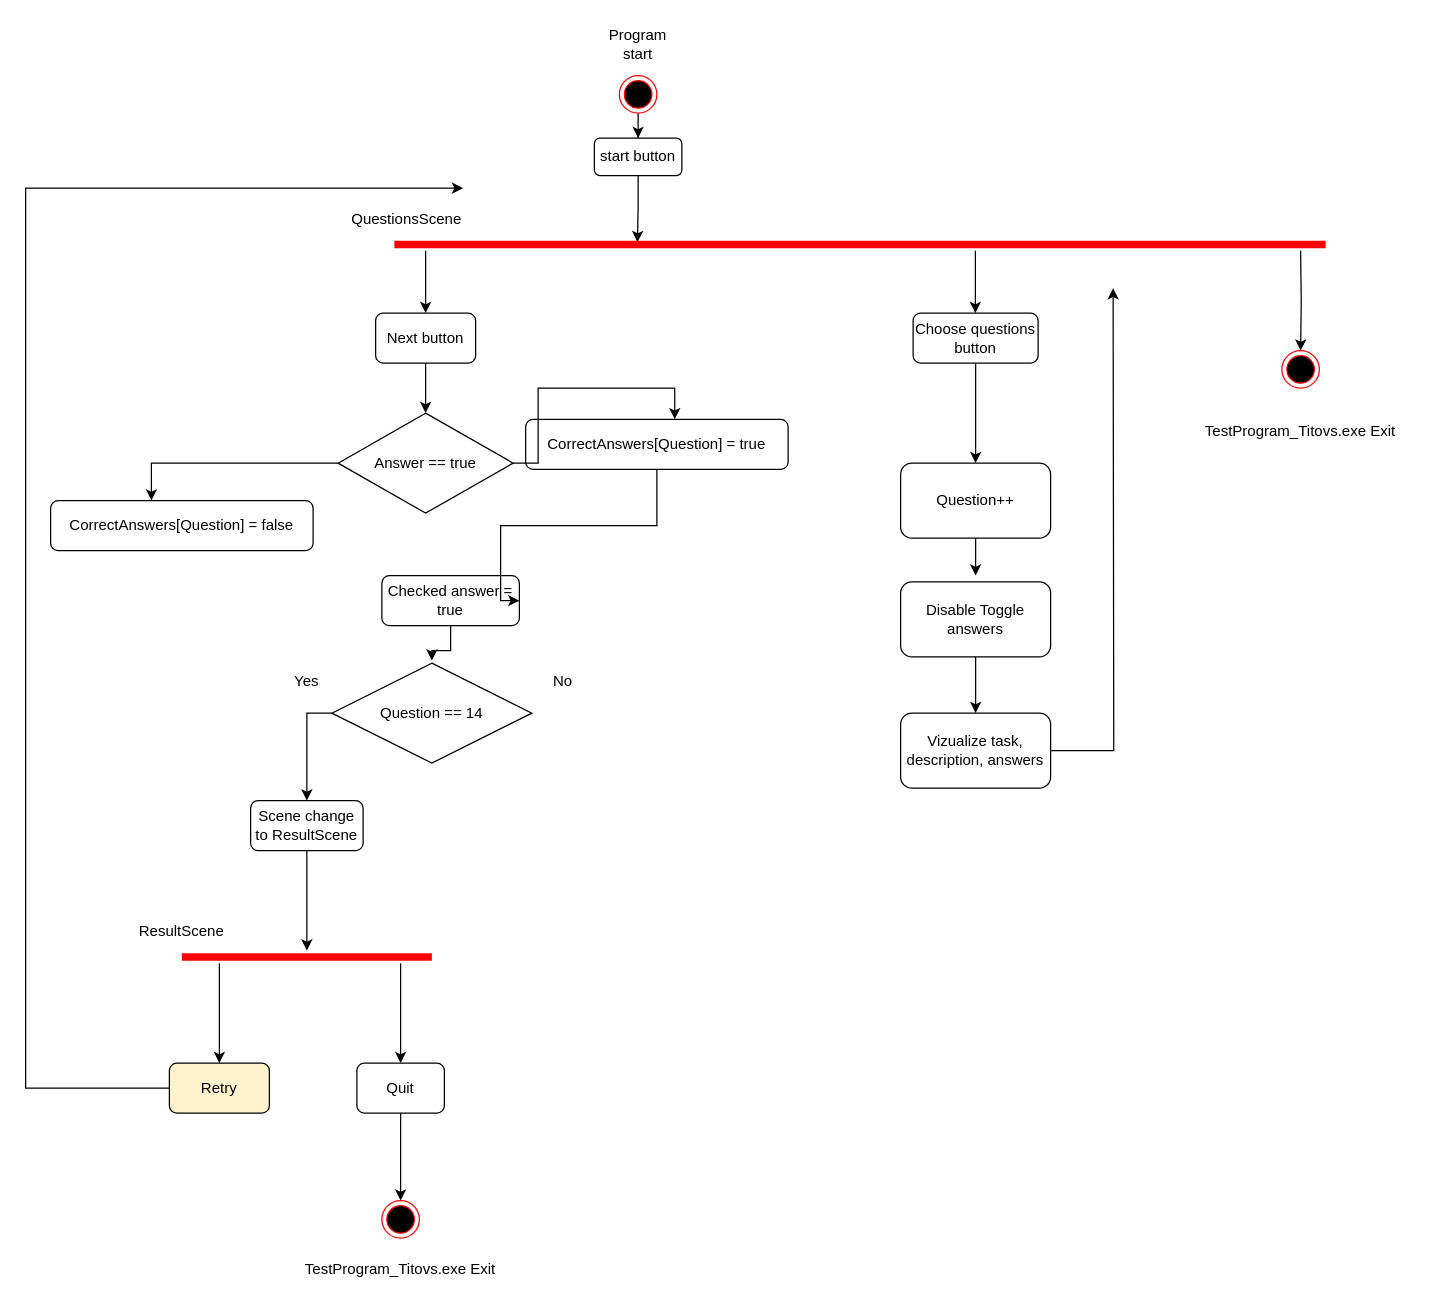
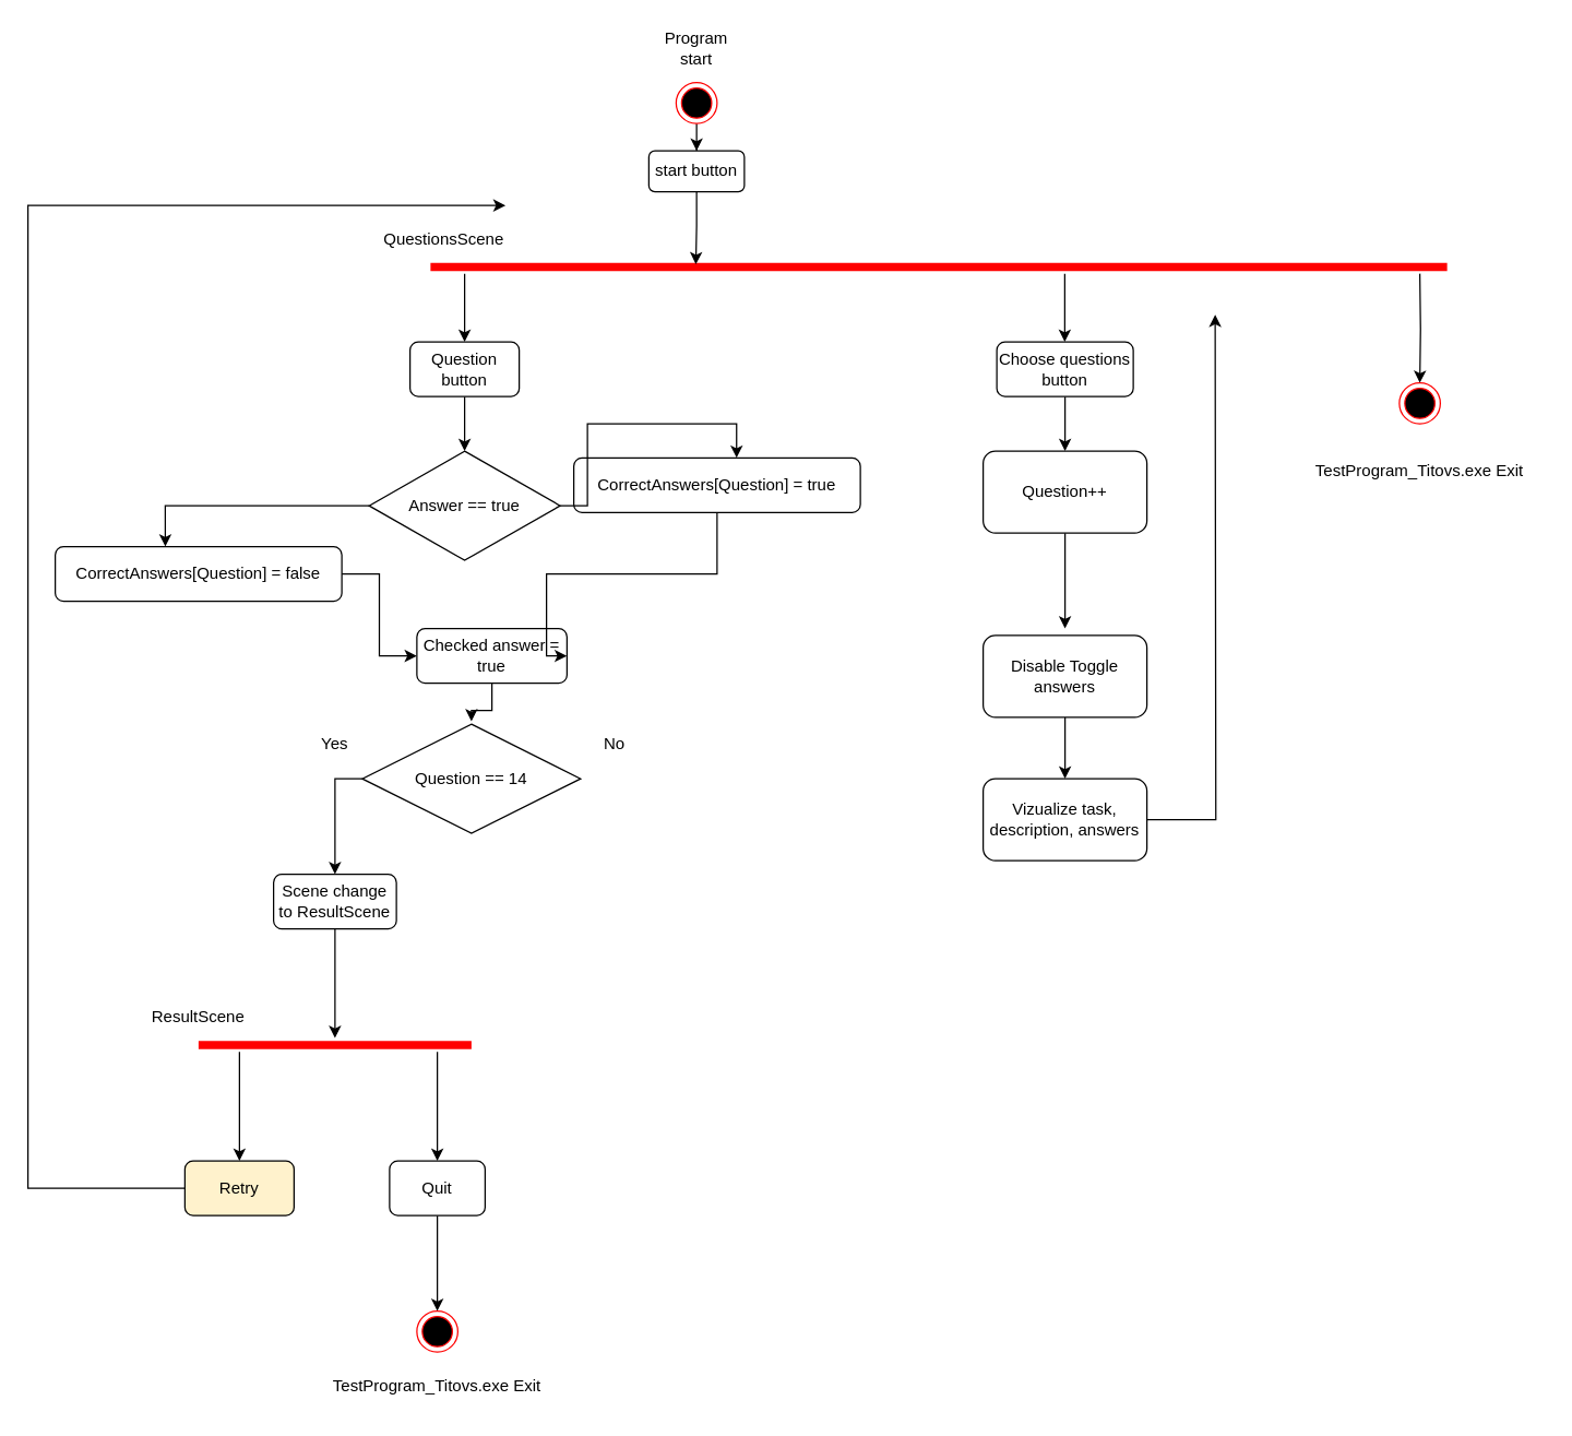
  <mxCell id="0" />
  <mxCell id="1" parent="0" />
  <mxCell id="2" value="" style="shape=line;html=1;strokeWidth=6;strokeColor=#ff0000;" vertex="1" parent="1"><mxGeometry x="315" y="190" width="745" height="10" as="geometry" /></mxCell>
  <mxCell id="3" style="edgeStyle=orthogonalEdgeStyle;rounded=0;orthogonalLoop=1;jettySize=auto;html=1;entryX=0.5;entryY=0;entryDx=0;entryDy=0;" edge="1" parent="1" source="4" target="7"><mxGeometry relative="1" as="geometry" /></mxCell>
  <mxCell id="4" value="" style="ellipse;html=1;shape=endState;fillColor=#000000;strokeColor=#ff0000;" vertex="1" parent="1"><mxGeometry x="495" y="60" width="30" height="30" as="geometry" /></mxCell>
  <mxCell id="5" value="Program start" style="text;html=1;align=center;verticalAlign=middle;whiteSpace=wrap;rounded=0;" vertex="1" parent="1"><mxGeometry x="480" y="20" width="60" height="30" as="geometry" /></mxCell>
  <mxCell id="6" style="edgeStyle=orthogonalEdgeStyle;rounded=0;orthogonalLoop=1;jettySize=auto;html=1;entryX=0.261;entryY=0.317;entryDx=0;entryDy=0;entryPerimeter=0;" edge="1" parent="1" source="7" target="2"><mxGeometry relative="1" as="geometry" /></mxCell>
  <mxCell id="7" value="start button" style="rounded=1;whiteSpace=wrap;html=1;" vertex="1" parent="1"><mxGeometry x="475" y="110" width="70" height="30" as="geometry" /></mxCell>
  <mxCell id="8" style="edgeStyle=orthogonalEdgeStyle;rounded=0;orthogonalLoop=1;jettySize=auto;html=1;" edge="1" parent="1"><mxGeometry relative="1" as="geometry"><mxPoint x="340" y="200" as="sourcePoint" /><mxPoint x="340" y="250" as="targetPoint" /></mxGeometry></mxCell>
  <mxCell id="9" style="edgeStyle=orthogonalEdgeStyle;rounded=0;orthogonalLoop=1;jettySize=auto;html=1;" edge="1" parent="1" source="10"><mxGeometry relative="1" as="geometry"><mxPoint x="340" y="330" as="targetPoint" /></mxGeometry></mxCell>
- <mxCell id="10" value="Next button" style="rounded=1;whiteSpace=wrap;html=1;" vertex="1" parent="1"><mxGeometry x="300" y="250" width="80" height="40" as="geometry" /></mxCell>
+ <mxCell id="10" value="Question button" style="rounded=1;whiteSpace=wrap;html=1;" vertex="1" parent="1"><mxGeometry x="300" y="250" width="80" height="40" as="geometry" /></mxCell>
  <mxCell id="11" style="edgeStyle=orthogonalEdgeStyle;rounded=0;orthogonalLoop=1;jettySize=auto;html=1;entryX=0.5;entryY=0;entryDx=0;entryDy=0;" edge="1" parent="1" source="12" target="15"><mxGeometry relative="1" as="geometry"><Array as="points"><mxPoint x="245" y="570" /></Array></mxGeometry></mxCell>
  <mxCell id="12" value="Question == 14" style="rhombus;whiteSpace=wrap;html=1;" vertex="1" parent="1"><mxGeometry x="265" y="530" width="160" height="80" as="geometry" /></mxCell>
  <mxCell id="13" value="Yes" style="text;html=1;align=center;verticalAlign=middle;whiteSpace=wrap;rounded=0;" vertex="1" parent="1"><mxGeometry x="215" y="530" width="60" height="30" as="geometry" /></mxCell>
  <mxCell id="14" style="edgeStyle=orthogonalEdgeStyle;rounded=0;orthogonalLoop=1;jettySize=auto;html=1;" edge="1" parent="1" source="15" target="16"><mxGeometry relative="1" as="geometry" /></mxCell>
  <mxCell id="15" value="Scene change to ResultScene" style="rounded=1;whiteSpace=wrap;html=1;" vertex="1" parent="1"><mxGeometry x="200" y="640" width="90" height="40" as="geometry" /></mxCell>
  <mxCell id="16" value="" style="shape=line;html=1;strokeWidth=6;strokeColor=#ff0000;" vertex="1" parent="1"><mxGeometry x="145" y="760" width="200" height="10" as="geometry" /></mxCell>
  <mxCell id="17" value="ResultScene" style="text;html=1;align=center;verticalAlign=middle;whiteSpace=wrap;rounded=0;" vertex="1" parent="1"><mxGeometry x="115" y="730" width="60" height="30" as="geometry" /></mxCell>
  <mxCell id="18" style="edgeStyle=orthogonalEdgeStyle;rounded=0;orthogonalLoop=1;jettySize=auto;html=1;" edge="1" parent="1"><mxGeometry relative="1" as="geometry"><mxPoint x="175" y="770" as="sourcePoint" /><mxPoint x="175" y="850" as="targetPoint" /></mxGeometry></mxCell>
  <mxCell id="19" style="edgeStyle=orthogonalEdgeStyle;rounded=0;orthogonalLoop=1;jettySize=auto;html=1;" edge="1" parent="1"><mxGeometry relative="1" as="geometry"><mxPoint x="320" y="770" as="sourcePoint" /><mxPoint x="320" y="850" as="targetPoint" /></mxGeometry></mxCell>
  <mxCell id="20" style="edgeStyle=elbowEdgeStyle;rounded=0;orthogonalLoop=1;jettySize=auto;html=1;" edge="1" parent="1" source="21"><mxGeometry relative="1" as="geometry"><mxPoint x="370" y="150" as="targetPoint" /><Array as="points"><mxPoint x="20" y="510" /></Array></mxGeometry></mxCell>
  <mxCell id="21" value="Retry" style="rounded=1;whiteSpace=wrap;html=1;fillColor=#fff2cc;" vertex="1" parent="1"><mxGeometry x="135" y="850" width="80" height="40" as="geometry" /></mxCell>
  <mxCell id="22" style="edgeStyle=orthogonalEdgeStyle;rounded=0;orthogonalLoop=1;jettySize=auto;html=1;" edge="1" parent="1" source="23"><mxGeometry relative="1" as="geometry"><mxPoint x="320" y="960" as="targetPoint" /></mxGeometry></mxCell>
  <mxCell id="23" value="Quit" style="rounded=1;whiteSpace=wrap;html=1;" vertex="1" parent="1"><mxGeometry x="285" y="850" width="70" height="40" as="geometry" /></mxCell>
  <mxCell id="24" value="" style="ellipse;html=1;shape=endState;fillColor=#000000;strokeColor=#ff0000;" vertex="1" parent="1"><mxGeometry x="305" y="960" width="30" height="30" as="geometry" /></mxCell>
  <mxCell id="25" value="TestProgram_Titovs.exe Exit" style="text;html=1;align=center;verticalAlign=middle;whiteSpace=wrap;rounded=0;" vertex="1" parent="1"><mxGeometry x="230" y="1000" width="180" height="30" as="geometry" /></mxCell>
  <mxCell id="26" value="QuestionsScene" style="text;html=1;align=center;verticalAlign=middle;whiteSpace=wrap;rounded=0;" vertex="1" parent="1"><mxGeometry x="295" y="160" width="60" height="30" as="geometry" /></mxCell>
  <mxCell id="27" style="edgeStyle=orthogonalEdgeStyle;rounded=0;orthogonalLoop=1;jettySize=auto;html=1;" edge="1" parent="1" source="28"><mxGeometry relative="1" as="geometry"><mxPoint x="780" y="460" as="targetPoint" /></mxGeometry></mxCell>
- <mxCell id="28" value="Question++" style="rounded=1;whiteSpace=wrap;html=1;" vertex="1" parent="1"><mxGeometry x="720" y="370" width="120" height="60" as="geometry" /></mxCell>
+ <mxCell id="28" value="Question++" style="rounded=1;whiteSpace=wrap;html=1;" vertex="1" parent="1"><mxGeometry x="720" y="330" width="120" height="60" as="geometry" /></mxCell>
  <mxCell id="29" value="No" style="text;html=1;align=center;verticalAlign=middle;whiteSpace=wrap;rounded=0;" vertex="1" parent="1"><mxGeometry x="420" y="530" width="60" height="30" as="geometry" /></mxCell>
  <mxCell id="30" style="edgeStyle=orthogonalEdgeStyle;rounded=0;orthogonalLoop=1;jettySize=auto;html=1;" edge="1" parent="1" source="31"><mxGeometry relative="1" as="geometry"><mxPoint x="890" y="230" as="targetPoint" /></mxGeometry></mxCell>
  <mxCell id="31" value="Vizualize task, description, answers" style="rounded=1;whiteSpace=wrap;html=1;" vertex="1" parent="1"><mxGeometry x="720" y="570" width="120" height="60" as="geometry" /></mxCell>
  <mxCell id="32" value="Answer == true" style="rhombus;whiteSpace=wrap;html=1;" vertex="1" parent="1"><mxGeometry x="270" y="330" width="140" height="80" as="geometry" /></mxCell>
  <mxCell id="33" value="Checked answer = true" style="rounded=1;whiteSpace=wrap;html=1;" vertex="1" parent="1"><mxGeometry x="305" y="460" width="110" height="40" as="geometry" /></mxCell>
  <mxCell id="34" style="edgeStyle=orthogonalEdgeStyle;rounded=0;orthogonalLoop=1;jettySize=auto;html=1;entryX=0.5;entryY=-0.025;entryDx=0;entryDy=0;entryPerimeter=0;" edge="1" parent="1" source="33" target="12"><mxGeometry relative="1" as="geometry" /></mxCell>
  <mxCell id="35" style="edgeStyle=orthogonalEdgeStyle;rounded=0;orthogonalLoop=1;jettySize=auto;html=1;entryX=1;entryY=0.5;entryDx=0;entryDy=0;" edge="1" parent="1" source="36" target="33"><mxGeometry relative="1" as="geometry"><Array as="points"><mxPoint x="400" y="420" /><mxPoint x="400" y="480" /></Array></mxGeometry></mxCell>
  <mxCell id="36" value="CorrectAnswers[Question] = true" style="rounded=1;whiteSpace=wrap;html=1;" vertex="1" parent="1"><mxGeometry x="420" y="335" width="210" height="40" as="geometry" /></mxCell>
+ <mxCell id="37" style="edgeStyle=orthogonalEdgeStyle;rounded=0;orthogonalLoop=1;jettySize=auto;html=1;entryX=0;entryY=0.5;entryDx=0;entryDy=0;" edge="1" parent="1" source="38" target="33"><mxGeometry relative="1" as="geometry" /></mxCell>
  <mxCell id="38" value="CorrectAnswers[Question] = false" style="rounded=1;whiteSpace=wrap;html=1;" vertex="1" parent="1"><mxGeometry x="40" y="400" width="210" height="40" as="geometry" /></mxCell>
  <mxCell id="39" style="edgeStyle=orthogonalEdgeStyle;rounded=0;orthogonalLoop=1;jettySize=auto;html=1;entryX=0.568;entryY=-0.004;entryDx=0;entryDy=0;entryPerimeter=0;" edge="1" parent="1" source="32" target="36"><mxGeometry relative="1" as="geometry" /></mxCell>
  <mxCell id="40" style="edgeStyle=orthogonalEdgeStyle;rounded=0;orthogonalLoop=1;jettySize=auto;html=1;entryX=0.384;entryY=-0.004;entryDx=0;entryDy=0;entryPerimeter=0;" edge="1" parent="1" source="32" target="38"><mxGeometry relative="1" as="geometry" /></mxCell>
  <mxCell id="41" style="edgeStyle=orthogonalEdgeStyle;rounded=0;orthogonalLoop=1;jettySize=auto;html=1;entryX=0.5;entryY=0;entryDx=0;entryDy=0;" edge="1" parent="1" source="42" target="28"><mxGeometry relative="1" as="geometry" /></mxCell>
  <mxCell id="42" value="Choose questions button" style="rounded=1;whiteSpace=wrap;html=1;" vertex="1" parent="1"><mxGeometry x="730" y="250" width="100" height="40" as="geometry" /></mxCell>
  <mxCell id="43" style="edgeStyle=orthogonalEdgeStyle;rounded=0;orthogonalLoop=1;jettySize=auto;html=1;" edge="1" parent="1"><mxGeometry relative="1" as="geometry"><mxPoint x="779.8" y="200" as="sourcePoint" /><mxPoint x="779.8" y="250" as="targetPoint" /></mxGeometry></mxCell>
  <mxCell id="44" style="edgeStyle=orthogonalEdgeStyle;rounded=0;orthogonalLoop=1;jettySize=auto;html=1;entryX=0.5;entryY=0;entryDx=0;entryDy=0;" edge="1" parent="1" source="45" target="31"><mxGeometry relative="1" as="geometry" /></mxCell>
  <mxCell id="45" value="Disable Toggle answers" style="rounded=1;whiteSpace=wrap;html=1;" vertex="1" parent="1"><mxGeometry x="720" y="465" width="120" height="60" as="geometry" /></mxCell>
  <mxCell id="46" style="edgeStyle=orthogonalEdgeStyle;rounded=0;orthogonalLoop=1;jettySize=auto;html=1;" edge="1" parent="1" target="47"><mxGeometry relative="1" as="geometry"><mxPoint x="1040" y="200" as="sourcePoint" /><mxPoint x="1040" y="250" as="targetPoint" /></mxGeometry></mxCell>
  <mxCell id="47" value="" style="ellipse;html=1;shape=endState;fillColor=#000000;strokeColor=#ff0000;" vertex="1" parent="1"><mxGeometry x="1025" y="280" width="30" height="30" as="geometry" /></mxCell>
  <mxCell id="48" value="TestProgram_Titovs.exe Exit" style="text;html=1;align=center;verticalAlign=middle;whiteSpace=wrap;rounded=0;" vertex="1" parent="1"><mxGeometry x="950" y="330" width="180" height="30" as="geometry" /></mxCell>
